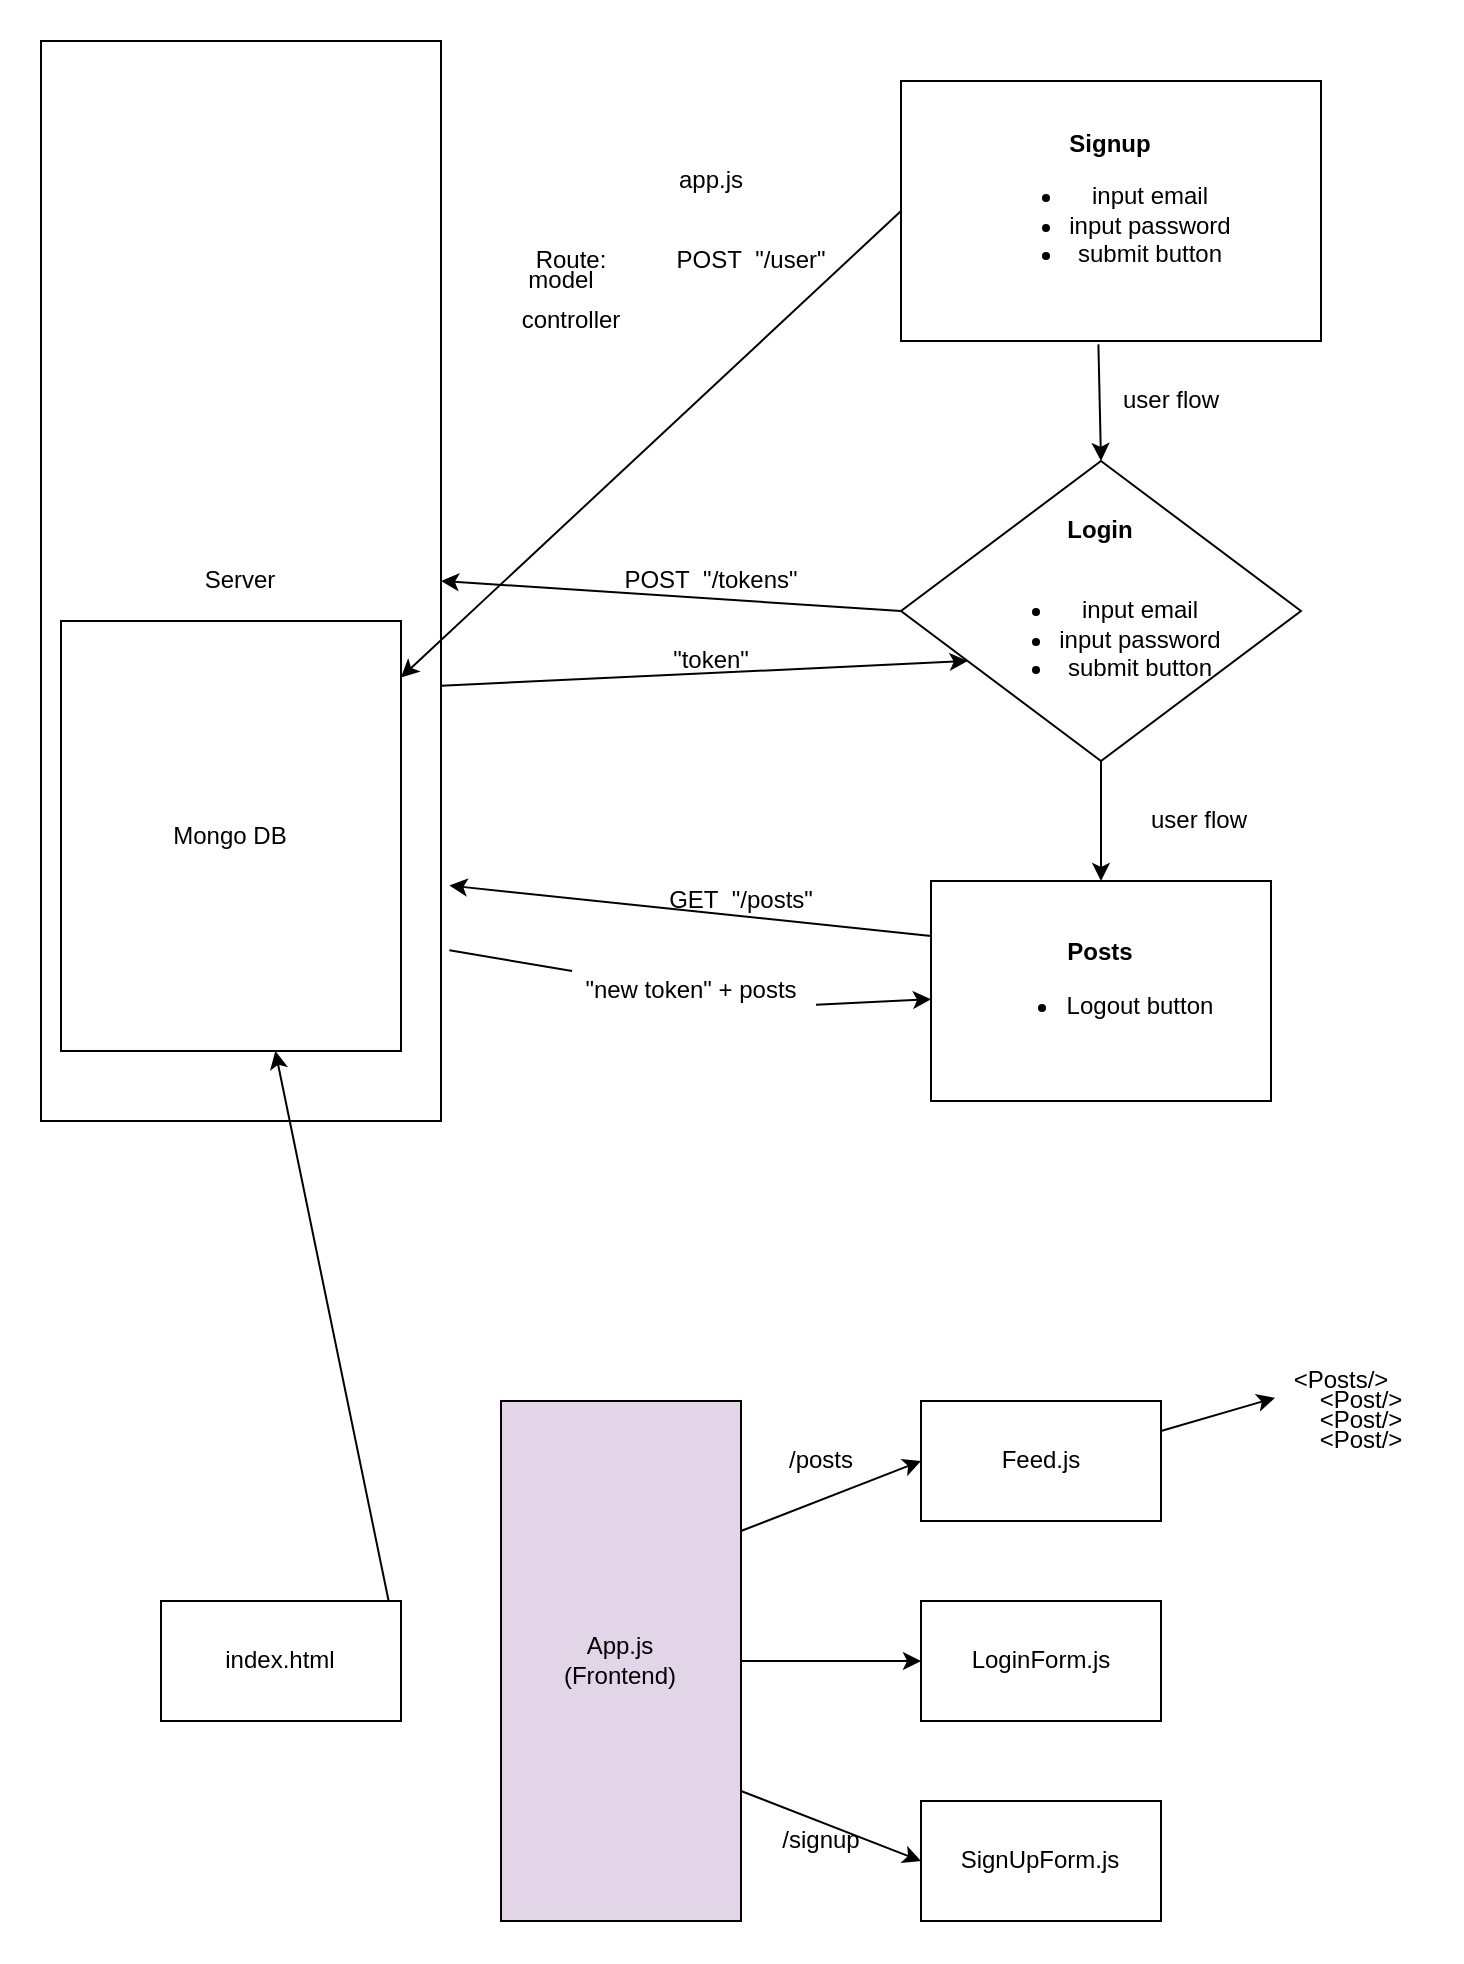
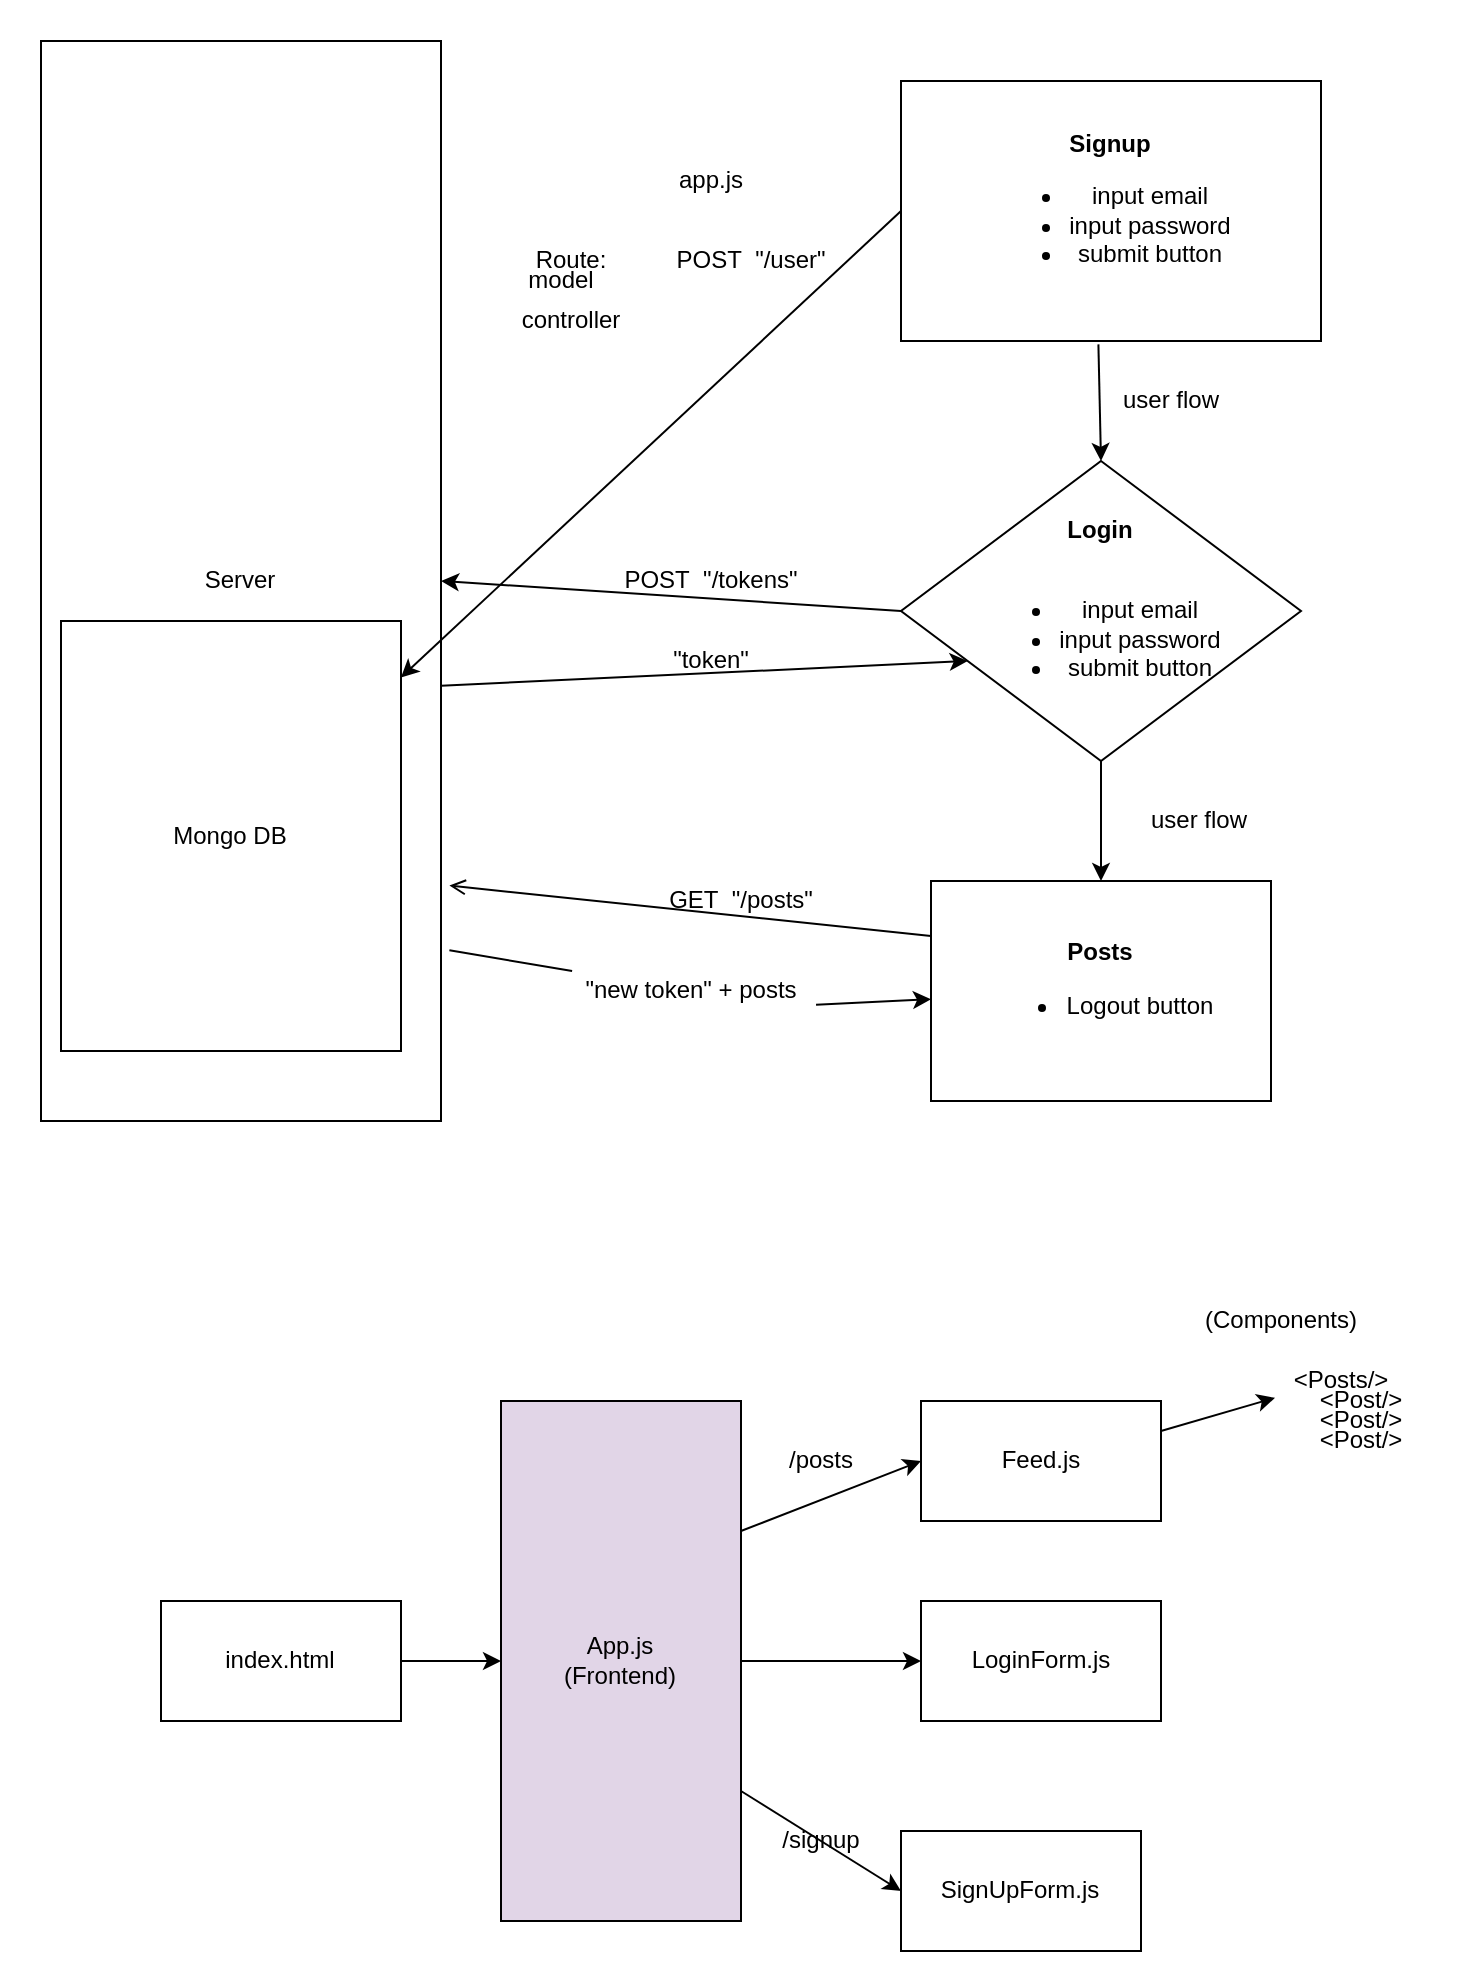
  <mxCell id="0" />
  <mxCell id="1" parent="0" />
- <mxCell id="2" style="edgeStyle=none;html=1;exitX=0;exitY=0.25;exitDx=0;exitDy=0;entryX=1.021;entryY=0.782;entryDx=0;entryDy=0;entryPerimeter=0;" edge="1" parent="1" source="7" target="10"><mxGeometry relative="1" as="geometry" /></mxCell>
+ <mxCell id="2" style="edgeStyle=none;html=1;exitX=0;exitY=0.25;exitDx=0;exitDy=0;entryX=1.021;entryY=0.782;entryDx=0;entryDy=0;entryPerimeter=0;endArrow=open;" edge="1" parent="1" source="7" target="10"><mxGeometry relative="1" as="geometry" /></mxCell>
  <mxCell id="3" style="edgeStyle=none;html=1;exitX=0;exitY=0.5;exitDx=0;exitDy=0;entryX=1;entryY=0.5;entryDx=0;entryDy=0;" edge="1" parent="1" source="4" target="10"><mxGeometry relative="1" as="geometry" /></mxCell>
  <mxCell id="4" value="&lt;b&gt;Login&lt;/b&gt;&lt;br&gt;&lt;br&gt;&lt;ul&gt;&lt;li&gt;input email&lt;/li&gt;&lt;li&gt;input password&lt;/li&gt;&lt;li&gt;submit button&lt;/li&gt;&lt;/ul&gt;" style="rhombus;whiteSpace=wrap;html=1;align=center;" vertex="1" parent="1"><mxGeometry x="450" width="200" height="150" as="geometry" y="230" /></mxCell>
  <mxCell id="5" style="edgeStyle=none;html=1;exitX=0.47;exitY=1.013;exitDx=0;exitDy=0;entryX=0.5;entryY=0;entryDx=0;entryDy=0;exitPerimeter=0;" edge="1" parent="1" source="6" target="4"><mxGeometry relative="1" as="geometry" /></mxCell>
  <mxCell id="6" value="&lt;b&gt;Signup&lt;br&gt;&lt;/b&gt;&lt;ul&gt;&lt;li&gt;input email&lt;/li&gt;&lt;li&gt;input password&lt;/li&gt;&lt;li&gt;submit button&lt;/li&gt;&lt;/ul&gt;" style="whiteSpace=wrap;html=1;" vertex="1" parent="1"><mxGeometry x="450" y="40" width="210" height="130" as="geometry" /></mxCell>
  <mxCell id="7" value="&lt;b&gt;Posts&lt;/b&gt;&lt;br&gt;&lt;ul&gt;&lt;li&gt;Logout button&lt;/li&gt;&lt;/ul&gt;" style="whiteSpace=wrap;html=1;" vertex="1" parent="1"><mxGeometry x="465" y="440" width="170" height="110" as="geometry" /></mxCell>
  <mxCell id="8" style="edgeStyle=none;html=1;exitX=1;exitY=0.597;exitDx=0;exitDy=0;entryX=0;entryY=0.75;entryDx=0;entryDy=0;exitPerimeter=0;" edge="1" parent="1" source="10" target="4"><mxGeometry relative="1" as="geometry" /></mxCell>
  <mxCell id="9" style="edgeStyle=none;html=1;exitX=1.021;exitY=0.842;exitDx=0;exitDy=0;exitPerimeter=0;startArrow=none;" edge="1" parent="1" source="43" target="7"><mxGeometry relative="1" as="geometry" /></mxCell>
  <mxCell id="10" value="Server" style="whiteSpace=wrap;html=1;" vertex="1" parent="1"><mxGeometry x="20" y="20" width="200" height="540" as="geometry" /></mxCell>
  <mxCell id="11" value="POST&amp;nbsp; &quot;/tokens&quot;" style="text;html=1;align=center;verticalAlign=middle;resizable=0;points=[];autosize=1;strokeColor=none;fillColor=none;" vertex="1" parent="1"><mxGeometry x="305" y="280" width="100" height="20" as="geometry" /></mxCell>
  <mxCell id="12" value="&quot;token&quot;" style="text;html=1;align=center;verticalAlign=middle;resizable=0;points=[];autosize=1;strokeColor=none;fillColor=none;" vertex="1" parent="1"><mxGeometry x="330" y="320" width="50" height="20" as="geometry" /></mxCell>
  <mxCell id="13" value="GET&amp;nbsp; &quot;/posts&quot;" style="text;html=1;align=center;verticalAlign=middle;resizable=0;points=[];autosize=1;strokeColor=none;fillColor=none;" vertex="1" parent="1"><mxGeometry x="325" y="440" width="90" height="20" as="geometry" /></mxCell>
  <mxCell id="14" value="user flow" style="text;html=1;align=center;verticalAlign=middle;resizable=0;points=[];autosize=1;strokeColor=none;fillColor=none;" vertex="1" parent="1"><mxGeometry x="555" y="190" width="60" height="20" as="geometry" /></mxCell>
  <mxCell id="15" style="edgeStyle=none;html=1;entryX=0.5;entryY=0;entryDx=0;entryDy=0;exitX=0.5;exitY=1;exitDx=0;exitDy=0;" edge="1" parent="1" source="4" target="7"><mxGeometry relative="1" as="geometry"><mxPoint x="550" y="390" as="sourcePoint" /><mxPoint x="540" y="440" as="targetPoint" /></mxGeometry></mxCell>
  <mxCell id="16" value="user flow" style="text;html=1;align=center;verticalAlign=middle;resizable=0;points=[];autosize=1;strokeColor=none;fillColor=none;" vertex="1" parent="1"><mxGeometry x="569" y="400" width="60" height="20" as="geometry" /></mxCell>
  <mxCell id="17" value="Mongo DB" style="whiteSpace=wrap;html=1;" vertex="1" parent="1"><mxGeometry x="30" y="310" width="170" height="215" as="geometry" /></mxCell>
  <mxCell id="18" style="edgeStyle=none;html=1;exitX=0;exitY=0.5;exitDx=0;exitDy=0;" edge="1" parent="1" source="6" target="17"><mxGeometry relative="1" as="geometry"><mxPoint x="440" y="150" as="sourcePoint" /><mxPoint x="220" y="165" as="targetPoint" /></mxGeometry></mxCell>
  <mxCell id="19" value="POST&amp;nbsp; &quot;/user&quot;" style="text;html=1;align=center;verticalAlign=middle;resizable=0;points=[];autosize=1;strokeColor=none;fillColor=none;" vertex="1" parent="1"><mxGeometry x="330" y="120" width="90" height="20" as="geometry" /></mxCell>
  <mxCell id="20" value="app.js" style="text;html=1;align=center;verticalAlign=middle;resizable=0;points=[];autosize=1;strokeColor=none;fillColor=none;" vertex="1" parent="1"><mxGeometry x="330" y="80" width="50" height="20" as="geometry" /></mxCell>
  <mxCell id="21" value="controller" style="text;html=1;align=center;verticalAlign=middle;resizable=0;points=[];autosize=1;strokeColor=none;fillColor=none;" vertex="1" parent="1"><mxGeometry x="255" y="150" width="60" height="20" as="geometry" /></mxCell>
  <mxCell id="22" value="model" style="text;html=1;align=center;verticalAlign=middle;resizable=0;points=[];autosize=1;strokeColor=none;fillColor=none;" vertex="1" parent="1"><mxGeometry x="255" y="130" width="50" height="20" as="geometry" /></mxCell>
  <mxCell id="23" value="Route:" style="text;html=1;align=center;verticalAlign=middle;resizable=0;points=[];autosize=1;strokeColor=none;fillColor=none;" vertex="1" parent="1"><mxGeometry x="260" y="120" width="50" height="20" as="geometry" /></mxCell>
  <mxCell id="24" style="edgeStyle=none;html=1;exitX=1;exitY=0.25;exitDx=0;exitDy=0;entryX=0;entryY=0.5;entryDx=0;entryDy=0;" edge="1" parent="1" source="27" target="31"><mxGeometry relative="1" as="geometry"><mxPoint x="470" y="720" as="targetPoint" /></mxGeometry></mxCell>
  <mxCell id="25" style="edgeStyle=none;html=1;exitX=1;exitY=0.5;exitDx=0;exitDy=0;entryX=0;entryY=0.5;entryDx=0;entryDy=0;" edge="1" parent="1" source="27" target="32"><mxGeometry relative="1" as="geometry"><mxPoint x="470" y="829.588" as="targetPoint" /></mxGeometry></mxCell>
  <mxCell id="26" style="edgeStyle=none;html=1;exitX=1;exitY=0.75;exitDx=0;exitDy=0;entryX=0;entryY=0.5;entryDx=0;entryDy=0;" edge="1" parent="1" source="27" target="33"><mxGeometry relative="1" as="geometry"><mxPoint x="460" y="930" as="targetPoint" /></mxGeometry></mxCell>
  <mxCell id="27" value="App.js&lt;br&gt;(Frontend)" style="whiteSpace=wrap;html=1;fillColor=#e1d5e7;" vertex="1" parent="1"><mxGeometry x="250" y="700" width="120" height="260" as="geometry" /></mxCell>
- <mxCell id="28" style="edgeStyle=none;html=1;exitX=1;exitY=0.5;exitDx=0;exitDy=0;" edge="1" parent="1" source="29" target="17"><mxGeometry relative="1" as="geometry" /></mxCell>
+ <mxCell id="28" style="edgeStyle=none;html=1;exitX=1;exitY=0.5;exitDx=0;exitDy=0;entryX=0;entryY=0.5;entryDx=0;entryDy=0;" edge="1" parent="1" source="29" target="27"><mxGeometry relative="1" as="geometry" /></mxCell>
  <mxCell id="29" value="index.html" style="whiteSpace=wrap;html=1;" vertex="1" parent="1"><mxGeometry x="80" y="800" width="120" height="60" as="geometry" /></mxCell>
  <mxCell id="30" style="edgeStyle=none;html=1;exitX=1;exitY=0.25;exitDx=0;exitDy=0;entryX=-0.05;entryY=0.92;entryDx=0;entryDy=0;entryPerimeter=0;" edge="1" parent="1" source="31" target="36"><mxGeometry relative="1" as="geometry"><mxPoint x="640" y="715.471" as="targetPoint" /></mxGeometry></mxCell>
  <mxCell id="31" value="" style="whiteSpace=wrap;html=1;" vertex="1" parent="1"><mxGeometry x="460" y="700" width="120" height="60" as="geometry" /></mxCell>
  <mxCell id="32" value="" style="whiteSpace=wrap;html=1;" vertex="1" parent="1"><mxGeometry x="460" y="800" width="120" height="60" as="geometry" /></mxCell>
- <mxCell id="33" value="SignUpForm.js" style="whiteSpace=wrap;html=1;" vertex="1" parent="1"><mxGeometry x="460" y="900" width="120" height="60" as="geometry" /></mxCell>
+ <mxCell id="33" value="SignUpForm.js" style="whiteSpace=wrap;html=1;" vertex="1" parent="1"><mxGeometry x="450" y="915" width="120" height="60" as="geometry" /></mxCell>
  <mxCell id="34" value="/posts" style="text;html=1;align=center;verticalAlign=middle;resizable=0;points=[];autosize=1;strokeColor=none;fillColor=none;" vertex="1" parent="1"><mxGeometry x="385" y="720" width="50" height="20" as="geometry" /></mxCell>
  <mxCell id="35" value="Feed.js" style="text;html=1;align=center;verticalAlign=middle;resizable=0;points=[];autosize=1;strokeColor=none;fillColor=none;" vertex="1" parent="1"><mxGeometry x="495" y="720" width="50" height="20" as="geometry" /></mxCell>
  <mxCell id="36" value="&amp;lt;Posts/&amp;gt;" style="text;html=1;align=center;verticalAlign=middle;resizable=0;points=[];autosize=1;strokeColor=none;fillColor=none;" vertex="1" parent="1"><mxGeometry x="640" y="680" width="60" height="20" as="geometry" /></mxCell>
  <mxCell id="37" value="&amp;lt;Post/&amp;gt;" style="text;html=1;align=center;verticalAlign=middle;resizable=0;points=[];autosize=1;strokeColor=none;fillColor=none;" vertex="1" parent="1"><mxGeometry x="650" y="690" width="60" height="20" as="geometry" /></mxCell>
  <mxCell id="38" value="&amp;lt;Post/&amp;gt;" style="text;html=1;align=center;verticalAlign=middle;resizable=0;points=[];autosize=1;strokeColor=none;fillColor=none;" vertex="1" parent="1"><mxGeometry x="650" y="700" width="60" height="20" as="geometry" /></mxCell>
  <mxCell id="39" value="&amp;lt;Post/&amp;gt;" style="text;html=1;align=center;verticalAlign=middle;resizable=0;points=[];autosize=1;strokeColor=none;fillColor=none;" vertex="1" parent="1"><mxGeometry x="650" y="710" width="60" height="20" as="geometry" /></mxCell>
  <mxCell id="40" value="LoginForm.js" style="text;html=1;align=center;verticalAlign=middle;resizable=0;points=[];autosize=1;strokeColor=none;fillColor=none;" vertex="1" parent="1"><mxGeometry x="480" y="820" width="80" height="20" as="geometry" /></mxCell>
+ <mxCell id="41" value="(Components)" style="text;html=1;align=center;verticalAlign=middle;resizable=0;points=[];autosize=1;strokeColor=none;fillColor=none;" vertex="1" parent="1"><mxGeometry x="595" y="650" width="90" height="20" as="geometry" /></mxCell>
  <mxCell id="42" value="/signup" style="text;html=1;align=center;verticalAlign=middle;resizable=0;points=[];autosize=1;strokeColor=none;fillColor=none;" vertex="1" parent="1"><mxGeometry x="385" y="910" width="50" height="20" as="geometry" /></mxCell>
  <mxCell id="43" value="&quot;new token&quot; + posts" style="text;html=1;align=center;verticalAlign=middle;resizable=0;points=[];autosize=1;strokeColor=none;fillColor=none;" vertex="1" parent="1"><mxGeometry x="285" y="485" width="120" height="20" as="geometry" /></mxCell>
  <mxCell id="44" value="" style="edgeStyle=none;html=1;exitX=1.021;exitY=0.842;exitDx=0;exitDy=0;exitPerimeter=0;endArrow=none;" edge="1" parent="1" source="10" target="43"><mxGeometry relative="1" as="geometry"><mxPoint x="224.2" y="474.68" as="sourcePoint" /><mxPoint x="465" y="489.699" as="targetPoint" /></mxGeometry></mxCell>
